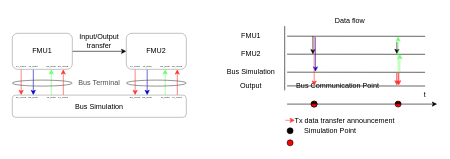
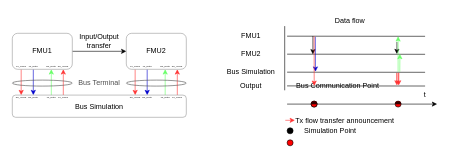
  <mxCell id="0" />
  <mxCell id="1" parent="0" />
  <mxCell id="2" value="" style="ellipse;whiteSpace=wrap;html=1;aspect=fixed;fillColor=#FF0000;" parent="1" vertex="1"><mxGeometry x="658" y="168" width="10" height="10" as="geometry" /></mxCell>
  <mxCell id="3" value="" style="endArrow=none;html=1;rounded=0;" parent="1" edge="1"><mxGeometry width="50" height="50" relative="1" as="geometry"><mxPoint x="474" y="150" as="sourcePoint" /><mxPoint x="474" y="43" as="targetPoint" /></mxGeometry></mxCell>
  <mxCell id="4" value="" style="endArrow=classic;html=1;rounded=0;startArrow=none;" parent="1" edge="1"><mxGeometry width="50" height="50" relative="1" as="geometry"><mxPoint x="668" y="173" as="sourcePoint" /><mxPoint x="728" y="173" as="targetPoint" /></mxGeometry></mxCell>
  <mxCell id="5" value="FMU1" style="text;html=1;strokeColor=none;fillColor=none;align=center;verticalAlign=middle;whiteSpace=wrap;rounded=0;" parent="1" vertex="1"><mxGeometry x="388" y="45" width="60" height="30" as="geometry" /></mxCell>
  <mxCell id="6" value="FMU2" style="text;html=1;strokeColor=none;fillColor=none;align=center;verticalAlign=middle;whiteSpace=wrap;rounded=0;" parent="1" vertex="1"><mxGeometry x="388" y="75" width="60" height="30" as="geometry" /></mxCell>
  <mxCell id="7" value="Bus Simulation" style="text;html=1;strokeColor=none;fillColor=none;align=center;verticalAlign=middle;whiteSpace=wrap;rounded=0;" parent="1" vertex="1"><mxGeometry x="368" y="105" width="100" height="30" as="geometry" /></mxCell>
  <mxCell id="8" value="" style="endArrow=none;html=1;rounded=0;" parent="1" edge="1"><mxGeometry width="50" height="50" relative="1" as="geometry"><mxPoint x="708" y="90" as="sourcePoint" /><mxPoint x="478" y="89.8" as="targetPoint" /></mxGeometry></mxCell>
  <mxCell id="9" value="" style="endArrow=none;html=1;rounded=0;" parent="1" edge="1"><mxGeometry width="50" height="50" relative="1" as="geometry"><mxPoint x="708" y="60" as="sourcePoint" /><mxPoint x="478" y="59.8" as="targetPoint" /></mxGeometry></mxCell>
  <mxCell id="10" value="" style="endArrow=none;html=1;rounded=0;" parent="1" edge="1"><mxGeometry width="50" height="50" relative="1" as="geometry"><mxPoint x="708" y="120" as="sourcePoint" /><mxPoint x="478" y="119.8" as="targetPoint" /></mxGeometry></mxCell>
  <mxCell id="11" value="t" style="text;html=1;strokeColor=none;fillColor=none;align=center;verticalAlign=middle;whiteSpace=wrap;rounded=0;" parent="1" vertex="1"><mxGeometry x="698" y="148" width="20" height="20" as="geometry" /></mxCell>
  <mxCell id="12" value="Data flow" style="text;html=1;strokeColor=none;fillColor=none;align=center;verticalAlign=middle;whiteSpace=wrap;rounded=0;" parent="1" vertex="1"><mxGeometry x="553" y="20" width="60" height="30" as="geometry" /></mxCell>
  <mxCell id="13" value="" style="ellipse;whiteSpace=wrap;html=1;aspect=fixed;fillColor=#000000;" parent="1" vertex="1"><mxGeometry x="518" y="168" width="10" height="10" as="geometry" /></mxCell>
  <mxCell id="14" value="" style="endArrow=none;html=1;rounded=0;" parent="1" target="13" edge="1"><mxGeometry width="50" height="50" relative="1" as="geometry"><mxPoint x="478" y="173" as="sourcePoint" /><mxPoint x="788" y="178" as="targetPoint" /></mxGeometry></mxCell>
  <mxCell id="15" style="edgeStyle=orthogonalEdgeStyle;rounded=0;orthogonalLoop=1;jettySize=auto;html=1;" parent="1" edge="1"><mxGeometry relative="1" as="geometry"><mxPoint x="520.96" y="59.5" as="sourcePoint" /><mxPoint x="521" y="90" as="targetPoint" /></mxGeometry></mxCell>
  <mxCell id="16" value="" style="endArrow=none;html=1;rounded=0;startArrow=none;" parent="1" source="2" edge="1"><mxGeometry width="50" height="50" relative="1" as="geometry"><mxPoint x="528" y="173" as="sourcePoint" /><mxPoint x="668" y="173" as="targetPoint" /></mxGeometry></mxCell>
  <mxCell id="17" style="edgeStyle=orthogonalEdgeStyle;rounded=0;orthogonalLoop=1;jettySize=auto;html=1;" parent="1" edge="1"><mxGeometry relative="1" as="geometry"><mxPoint x="660.99" y="69.5" as="sourcePoint" /><mxPoint x="660.96" y="89.5" as="targetPoint" /></mxGeometry></mxCell>
  <mxCell id="18" value="" style="ellipse;whiteSpace=wrap;html=1;aspect=fixed;fillColor=#FF0000;" parent="1" vertex="1"><mxGeometry x="518" y="168" width="10" height="10" as="geometry" /></mxCell>
  <mxCell id="19" value="" style="endArrow=none;html=1;rounded=0;startArrow=none;" parent="1" source="13" target="18" edge="1"><mxGeometry width="50" height="50" relative="1" as="geometry"><mxPoint x="528" y="173" as="sourcePoint" /><mxPoint x="578" y="173" as="targetPoint" /></mxGeometry></mxCell>
  <mxCell id="20" value="" style="ellipse;whiteSpace=wrap;html=1;aspect=fixed;fillColor=#FF0000;" parent="1" vertex="1"><mxGeometry x="478" y="232.5" width="10" height="10" as="geometry" /></mxCell>
  <mxCell id="21" value="" style="ellipse;whiteSpace=wrap;html=1;aspect=fixed;fillColor=#000000;" parent="1" vertex="1"><mxGeometry x="478" y="212.5" width="10" height="10" as="geometry" /></mxCell>
  <mxCell id="22" value="Simulation Point" style="text;html=1;strokeColor=none;fillColor=none;align=center;verticalAlign=middle;whiteSpace=wrap;rounded=0;" parent="1" vertex="1"><mxGeometry x="490" y="210" width="120" height="15" as="geometry" /></mxCell>
  <mxCell id="23" value="" style="endArrow=classic;html=1;rounded=0;fontSize=4;exitX=0.5;exitY=1;exitDx=0;exitDy=0;strokeColor=#0000CC;" parent="1" edge="1"><mxGeometry x="-1" y="10" width="50" height="50" relative="1" as="geometry"><mxPoint x="525.04" y="61" as="sourcePoint" /><mxPoint x="525.24" y="119" as="targetPoint" /><mxPoint as="offset" /></mxGeometry></mxCell>
  <mxCell id="24" value="" style="endArrow=classic;html=1;rounded=0;fontSize=4;strokeColor=#66FF66;" parent="1" edge="1"><mxGeometry width="50" height="50" relative="1" as="geometry"><mxPoint x="663" y="119" as="sourcePoint" /><mxPoint x="663" y="60" as="targetPoint" /></mxGeometry></mxCell>
  <mxCell id="25" value="Output" style="text;html=1;strokeColor=none;fillColor=none;align=center;verticalAlign=middle;whiteSpace=wrap;rounded=0;" parent="1" vertex="1"><mxGeometry x="368" y="128" width="100" height="30" as="geometry" /></mxCell>
  <mxCell id="26" value="" style="endArrow=none;html=1;rounded=0;" parent="1" edge="1"><mxGeometry width="50" height="50" relative="1" as="geometry"><mxPoint x="708" y="142.86" as="sourcePoint" /><mxPoint x="478" y="142.66" as="targetPoint" /></mxGeometry></mxCell>
  <mxCell id="27" value="Bus Communication Point" style="text;html=1;strokeColor=none;fillColor=none;align=center;verticalAlign=middle;whiteSpace=wrap;rounded=0;" parent="1" vertex="1"><mxGeometry x="490" y="135" width="145" height="15" as="geometry" /></mxCell>
  <mxCell id="28" value="" style="endArrow=classic;html=1;rounded=0;fontSize=4;strokeColor=#66FF66;" parent="1" edge="1"><mxGeometry x="0.22" y="-65" width="50" height="50" relative="1" as="geometry"><mxPoint x="665.79" y="119" as="sourcePoint" /><mxPoint x="666.03" y="89.5" as="targetPoint" /><mxPoint as="offset" /></mxGeometry></mxCell>
  <mxCell id="29" value="" style="shape=or;whiteSpace=wrap;html=1;fillColor=#330000;rotation=-90;strokeColor=#330000;" parent="1" vertex="1"><mxGeometry x="520.96" y="166.04" width="4.08" height="9.62" as="geometry" /></mxCell>
  <mxCell id="30" style="edgeStyle=orthogonalEdgeStyle;rounded=0;orthogonalLoop=1;jettySize=auto;html=1;exitX=1;exitY=0.5;exitDx=0;exitDy=0;entryX=0;entryY=0.5;entryDx=0;entryDy=0;fontColor=#000000;strokeColor=#000000;" parent="1" source="50" target="60" edge="1"><mxGeometry relative="1" as="geometry"><mxPoint x="213" y="85" as="targetPoint" /></mxGeometry></mxCell>
  <mxCell id="31" value="" style="shape=or;whiteSpace=wrap;html=1;fillColor=#330000;rotation=-90;strokeColor=#330000;" parent="1" vertex="1"><mxGeometry x="660.96" y="166.04" width="4.08" height="9.62" as="geometry" /></mxCell>
  <mxCell id="32" value="Input/Output transfer" style="text;html=1;strokeColor=none;fillColor=none;align=center;verticalAlign=middle;whiteSpace=wrap;rounded=0;fontColor=#000000;" parent="1" vertex="1"><mxGeometry x="113" y="53" width="104" height="30" as="geometry" /></mxCell>
  <mxCell id="33" value="Bus Terminal" style="text;html=1;strokeColor=none;fillColor=none;align=center;verticalAlign=middle;whiteSpace=wrap;rounded=0;fontColor=#4D4D4D;" parent="1" vertex="1"><mxGeometry x="113" y="128" width="104" height="20" as="geometry" /></mxCell>
  <mxCell id="34" value="" style="endArrow=classic;html=1;rounded=0;fontSize=4;entryX=0.5;entryY=1;entryDx=0;entryDy=0;exitX=0.5;exitY=0;exitDx=0;exitDy=0;strokeColor=#FF3333;" parent="1" source="53" target="52" edge="1"><mxGeometry width="50" height="50" relative="1" as="geometry"><mxPoint x="140" y="145" as="sourcePoint" /><mxPoint x="190" y="95" as="targetPoint" /></mxGeometry></mxCell>
  <mxCell id="35" value="" style="endArrow=classic;html=1;rounded=0;fontSize=4;exitX=0.5;exitY=1;exitDx=0;exitDy=0;entryX=0.5;entryY=0;entryDx=0;entryDy=0;strokeColor=#0000CC;" parent="1" source="56" target="57" edge="1"><mxGeometry x="-1" y="10" width="50" height="50" relative="1" as="geometry"><mxPoint x="60" y="125" as="sourcePoint" /><mxPoint x="60" y="165" as="targetPoint" /><mxPoint as="offset" /></mxGeometry></mxCell>
  <mxCell id="36" value="" style="endArrow=classic;html=1;rounded=0;fontSize=4;entryX=0.5;entryY=1;entryDx=0;entryDy=0;exitX=0.5;exitY=0;exitDx=0;exitDy=0;strokeColor=#66FF66;" parent="1" source="58" target="59" edge="1"><mxGeometry width="50" height="50" relative="1" as="geometry"><mxPoint x="115" y="168" as="sourcePoint" /><mxPoint x="115" y="125" as="targetPoint" /></mxGeometry></mxCell>
  <mxCell id="37" value="" style="endArrow=classic;html=1;rounded=0;fontSize=4;exitX=0.5;exitY=1;exitDx=0;exitDy=0;entryX=0.5;entryY=0;entryDx=0;entryDy=0;strokeColor=#FF3333;" parent="1" edge="1"><mxGeometry width="50" height="50" relative="1" as="geometry"><mxPoint x="34.8" y="115" as="sourcePoint" /><mxPoint x="34.8" y="158" as="targetPoint" /></mxGeometry></mxCell>
  <mxCell id="38" value="" style="endArrow=classic;html=1;rounded=0;fontSize=4;entryX=0.5;entryY=1;entryDx=0;entryDy=0;exitX=0.5;exitY=0;exitDx=0;exitDy=0;strokeColor=#FF3333;" parent="1" source="65" target="61" edge="1"><mxGeometry x="0.535" y="-165" width="50" height="50" relative="1" as="geometry"><mxPoint x="115" y="168" as="sourcePoint" /><mxPoint x="115" y="125" as="targetPoint" /><mxPoint as="offset" /></mxGeometry></mxCell>
  <mxCell id="39" value="" style="endArrow=classic;html=1;rounded=0;fontSize=4;exitX=0.5;exitY=1;exitDx=0;exitDy=0;entryX=0.5;entryY=0;entryDx=0;entryDy=0;strokeColor=#FF3333;" parent="1" edge="1"><mxGeometry x="-0.07" y="145" width="50" height="50" relative="1" as="geometry"><mxPoint x="224.76" y="115" as="sourcePoint" /><mxPoint x="224.76" y="158" as="targetPoint" /><mxPoint as="offset" /></mxGeometry></mxCell>
  <mxCell id="40" value="" style="endArrow=classic;html=1;rounded=0;fontSize=4;exitX=0.5;exitY=1;exitDx=0;exitDy=0;entryX=0.5;entryY=0;entryDx=0;entryDy=0;strokeColor=#0000CC;" parent="1" edge="1"><mxGeometry x="-1" y="10" width="50" height="50" relative="1" as="geometry"><mxPoint x="244.8" y="115" as="sourcePoint" /><mxPoint x="244.8" y="158" as="targetPoint" /><mxPoint as="offset" /></mxGeometry></mxCell>
  <mxCell id="41" value="" style="endArrow=classic;html=1;rounded=0;fontSize=4;entryX=0.5;entryY=1;entryDx=0;entryDy=0;exitX=0.5;exitY=0;exitDx=0;exitDy=0;strokeColor=#66FF66;" parent="1" edge="1"><mxGeometry width="50" height="50" relative="1" as="geometry"><mxPoint x="274.8" y="158" as="sourcePoint" /><mxPoint x="274.8" y="115" as="targetPoint" /></mxGeometry></mxCell>
  <mxCell id="42" value="" style="ellipse;whiteSpace=wrap;html=1;fontSize=4;fillColor=none;strokeColor=#4D4D4D;" parent="1" vertex="1"><mxGeometry x="210" y="133" width="100" height="10" as="geometry" /></mxCell>
  <mxCell id="43" value="" style="ellipse;whiteSpace=wrap;html=1;fontSize=4;fillColor=none;strokeColor=#4D4D4D;" parent="1" vertex="1"><mxGeometry x="20" y="133" width="100" height="10" as="geometry" /></mxCell>
  <mxCell id="44" value="" style="endArrow=classic;html=1;rounded=0;fontSize=4;strokeColor=#FF3333;" parent="1" edge="1"><mxGeometry width="50" height="50" relative="1" as="geometry"><mxPoint x="523" y="60" as="sourcePoint" /><mxPoint x="523.17" y="142.5" as="targetPoint" /></mxGeometry></mxCell>
  <mxCell id="45" value="" style="endArrow=classic;html=1;rounded=0;fontSize=4;strokeColor=#FF3333;" parent="1" edge="1"><mxGeometry width="50" height="50" relative="1" as="geometry"><mxPoint x="475" y="200" as="sourcePoint" /><mxPoint x="491" y="200" as="targetPoint" /></mxGeometry></mxCell>
  <mxCell id="46" value="" style="endArrow=classic;html=1;rounded=0;fontSize=4;strokeColor=#FF3333;" parent="1" edge="1"><mxGeometry x="-0.387" y="21" width="50" height="50" relative="1" as="geometry"><mxPoint x="660.96" y="138" as="sourcePoint" /><mxPoint x="661" y="142" as="targetPoint" /><Array as="points"><mxPoint x="661" y="121" /></Array><mxPoint x="-8" y="-16" as="offset" /></mxGeometry></mxCell>
- <mxCell id="47" value="Tx data transfer announcement&amp;nbsp;" style="text;html=1;strokeColor=none;fillColor=none;align=center;verticalAlign=middle;whiteSpace=wrap;rounded=0;" parent="1" vertex="1"><mxGeometry x="482" y="192" width="188" height="18" as="geometry" /></mxCell>
+ <mxCell id="47" value="Tx flow transfer announcement&amp;nbsp;" style="text;html=1;strokeColor=none;fillColor=none;align=center;verticalAlign=middle;whiteSpace=wrap;rounded=0;" parent="1" vertex="1"><mxGeometry x="482" y="192" width="188" height="18" as="geometry" /></mxCell>
  <mxCell id="48" value="" style="endArrow=classic;html=1;rounded=0;fontSize=4;strokeColor=#FF3333;" parent="1" edge="1"><mxGeometry x="-0.387" y="21" width="50" height="50" relative="1" as="geometry"><mxPoint x="663.92" y="139" as="sourcePoint" /><mxPoint x="664" y="142" as="targetPoint" /><Array as="points"><mxPoint x="664" y="121" /></Array><mxPoint x="-8" y="-16" as="offset" /></mxGeometry></mxCell>
  <mxCell id="49" value="" style="endArrow=none;html=1;rounded=0;startArrow=none;exitX=1;exitY=0.5;exitDx=0;exitDy=0;entryX=0;entryY=0.5;entryDx=0;entryDy=0;" parent="1" source="13" target="2" edge="1"><mxGeometry width="50" height="50" relative="1" as="geometry"><mxPoint x="528" y="173" as="sourcePoint" /><mxPoint x="660.996" y="173.057" as="targetPoint" /></mxGeometry></mxCell>
  <mxCell id="50" value="FMU1" style="rounded=1;whiteSpace=wrap;html=1;strokeColor=#999999;" parent="1" vertex="1"><mxGeometry x="20" y="55" width="100" height="60" as="geometry" /></mxCell>
  <mxCell id="51" value="Bus Simulation" style="rounded=1;whiteSpace=wrap;html=1;strokeColor=#999999;" parent="1" vertex="1"><mxGeometry x="20" y="158" width="290" height="37" as="geometry" /></mxCell>
  <mxCell id="52" value="Rx_Clock" style="text;html=1;strokeColor=none;fillColor=none;align=center;verticalAlign=middle;whiteSpace=wrap;rounded=0;fontSize=4;" parent="1" vertex="1"><mxGeometry x="90" y="105" width="30" height="10" as="geometry" /></mxCell>
  <mxCell id="53" value="Tx_Clock" style="text;html=1;strokeColor=none;fillColor=none;align=center;verticalAlign=middle;whiteSpace=wrap;rounded=0;fontSize=4;" parent="1" vertex="1"><mxGeometry x="90" y="158" width="30" height="10" as="geometry" /></mxCell>
  <mxCell id="54" value="Tx_Clock" style="text;html=1;strokeColor=none;fillColor=none;align=center;verticalAlign=middle;whiteSpace=wrap;rounded=0;fontSize=4;" parent="1" vertex="1"><mxGeometry x="20" y="105" width="30" height="10" as="geometry" /></mxCell>
  <mxCell id="55" value="Rx_Clock" style="text;html=1;strokeColor=none;fillColor=none;align=center;verticalAlign=middle;whiteSpace=wrap;rounded=0;fontSize=4;" parent="1" vertex="1"><mxGeometry x="20" y="158" width="30" height="10" as="geometry" /></mxCell>
  <mxCell id="56" value="Tx_Data" style="text;html=1;strokeColor=none;fillColor=none;align=center;verticalAlign=middle;whiteSpace=wrap;rounded=0;fontSize=4;" parent="1" vertex="1"><mxGeometry x="40" y="105" width="30" height="10" as="geometry" /></mxCell>
  <mxCell id="57" value="Rx_Data" style="text;html=1;strokeColor=none;fillColor=none;align=center;verticalAlign=middle;whiteSpace=wrap;rounded=0;fontSize=4;" parent="1" vertex="1"><mxGeometry x="40" y="158" width="30" height="10" as="geometry" /></mxCell>
  <mxCell id="58" value="Tx_Data" style="text;html=1;strokeColor=none;fillColor=none;align=center;verticalAlign=middle;whiteSpace=wrap;rounded=0;fontSize=4;" parent="1" vertex="1"><mxGeometry x="70" y="158" width="30" height="10" as="geometry" /></mxCell>
  <mxCell id="59" value="Rx_Data" style="text;html=1;strokeColor=none;fillColor=none;align=center;verticalAlign=middle;whiteSpace=wrap;rounded=0;fontSize=4;" parent="1" vertex="1"><mxGeometry x="70" y="105" width="30" height="10" as="geometry" /></mxCell>
  <mxCell id="60" value="FMU2" style="rounded=1;whiteSpace=wrap;html=1;strokeColor=#999999;" parent="1" vertex="1"><mxGeometry x="210" y="55" width="100" height="60" as="geometry" /></mxCell>
  <mxCell id="61" value="Rx_Clock" style="text;html=1;strokeColor=none;fillColor=none;align=center;verticalAlign=middle;whiteSpace=wrap;rounded=0;fontSize=4;" parent="1" vertex="1"><mxGeometry x="280" y="105" width="30" height="10" as="geometry" /></mxCell>
  <mxCell id="62" value="Tx_Clock" style="text;html=1;strokeColor=none;fillColor=none;align=center;verticalAlign=middle;whiteSpace=wrap;rounded=0;fontSize=4;" parent="1" vertex="1"><mxGeometry x="210" y="105" width="30" height="10" as="geometry" /></mxCell>
  <mxCell id="63" value="Tx_Data" style="text;html=1;strokeColor=none;fillColor=none;align=center;verticalAlign=middle;whiteSpace=wrap;rounded=0;fontSize=4;" parent="1" vertex="1"><mxGeometry x="230" y="105" width="30" height="10" as="geometry" /></mxCell>
  <mxCell id="64" value="Rx_Data" style="text;html=1;strokeColor=none;fillColor=none;align=center;verticalAlign=middle;whiteSpace=wrap;rounded=0;fontSize=4;" parent="1" vertex="1"><mxGeometry x="260" y="105" width="30" height="10" as="geometry" /></mxCell>
  <mxCell id="65" value="Tx_Clock" style="text;html=1;strokeColor=none;fillColor=none;align=center;verticalAlign=middle;whiteSpace=wrap;rounded=0;fontSize=4;" parent="1" vertex="1"><mxGeometry x="280" y="158" width="30" height="10" as="geometry" /></mxCell>
  <mxCell id="66" value="Rx_Clock" style="text;html=1;strokeColor=none;fillColor=none;align=center;verticalAlign=middle;whiteSpace=wrap;rounded=0;fontSize=4;" parent="1" vertex="1"><mxGeometry x="210" y="158" width="30" height="10" as="geometry" /></mxCell>
  <mxCell id="67" value="Rx_Data" style="text;html=1;strokeColor=none;fillColor=none;align=center;verticalAlign=middle;whiteSpace=wrap;rounded=0;fontSize=4;" parent="1" vertex="1"><mxGeometry x="230" y="158" width="30" height="10" as="geometry" /></mxCell>
  <mxCell id="68" value="Tx_Data" style="text;html=1;strokeColor=none;fillColor=none;align=center;verticalAlign=middle;whiteSpace=wrap;rounded=0;fontSize=4;" parent="1" vertex="1"><mxGeometry x="260" y="158" width="30" height="10" as="geometry" /></mxCell>
